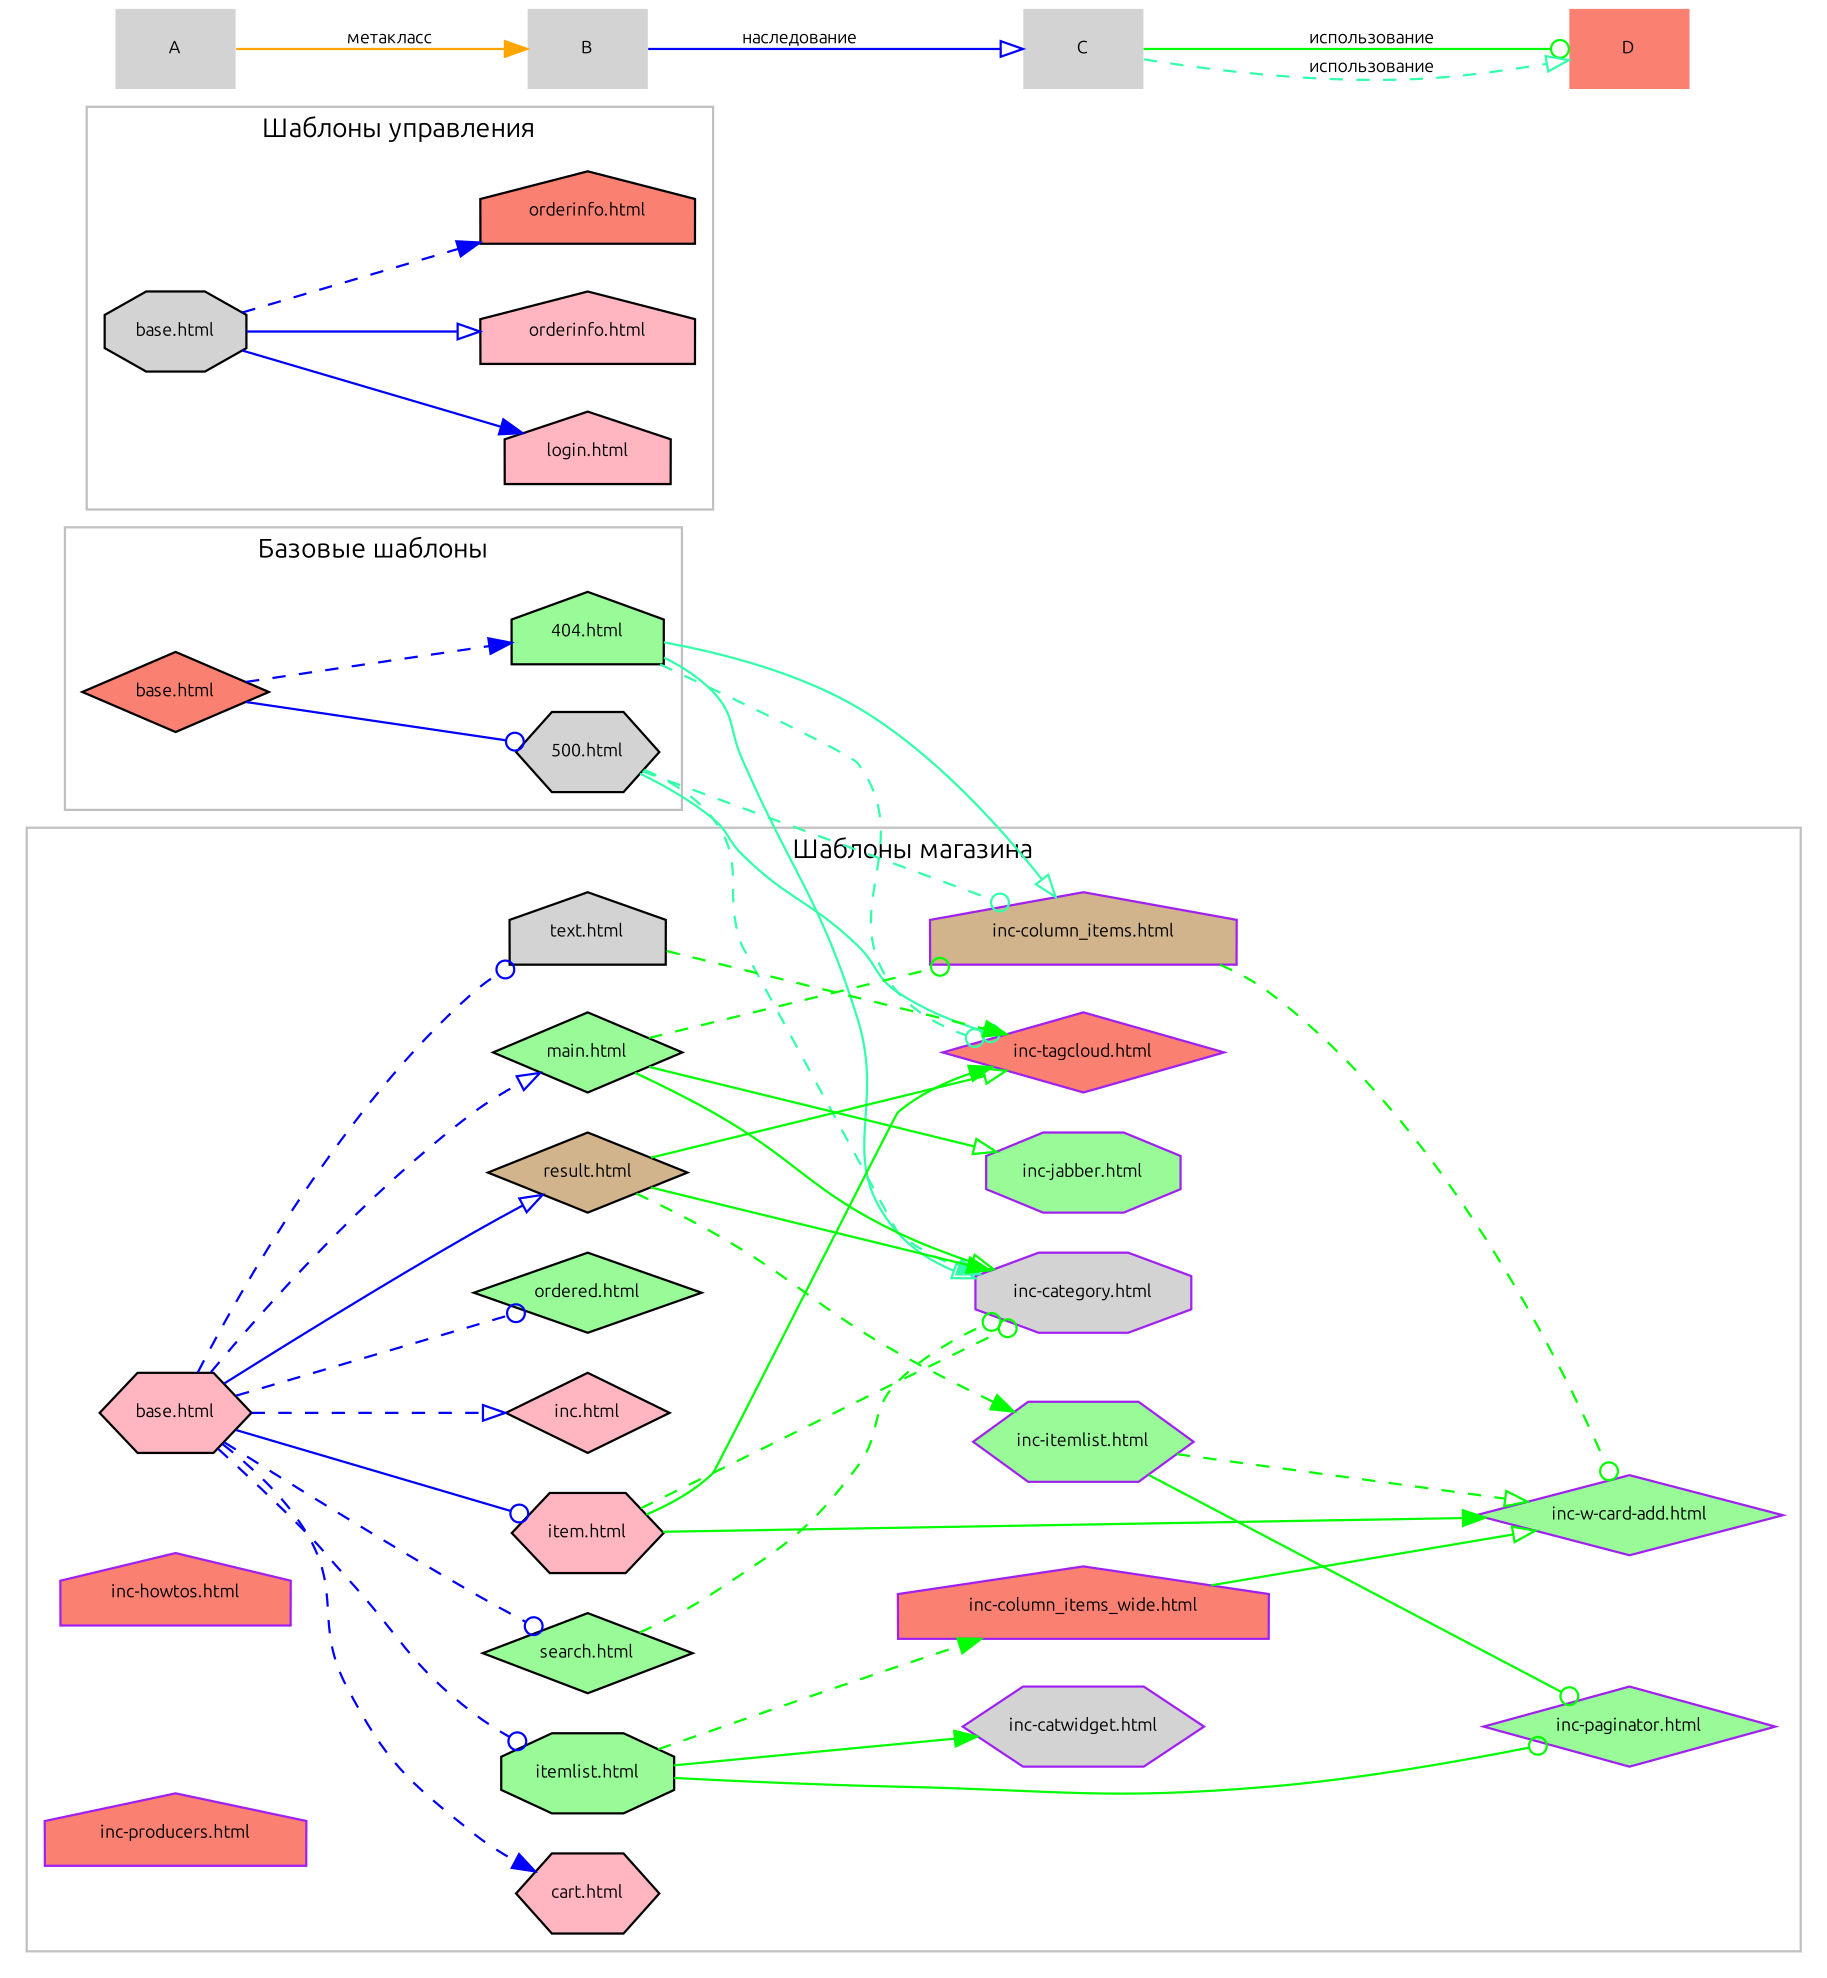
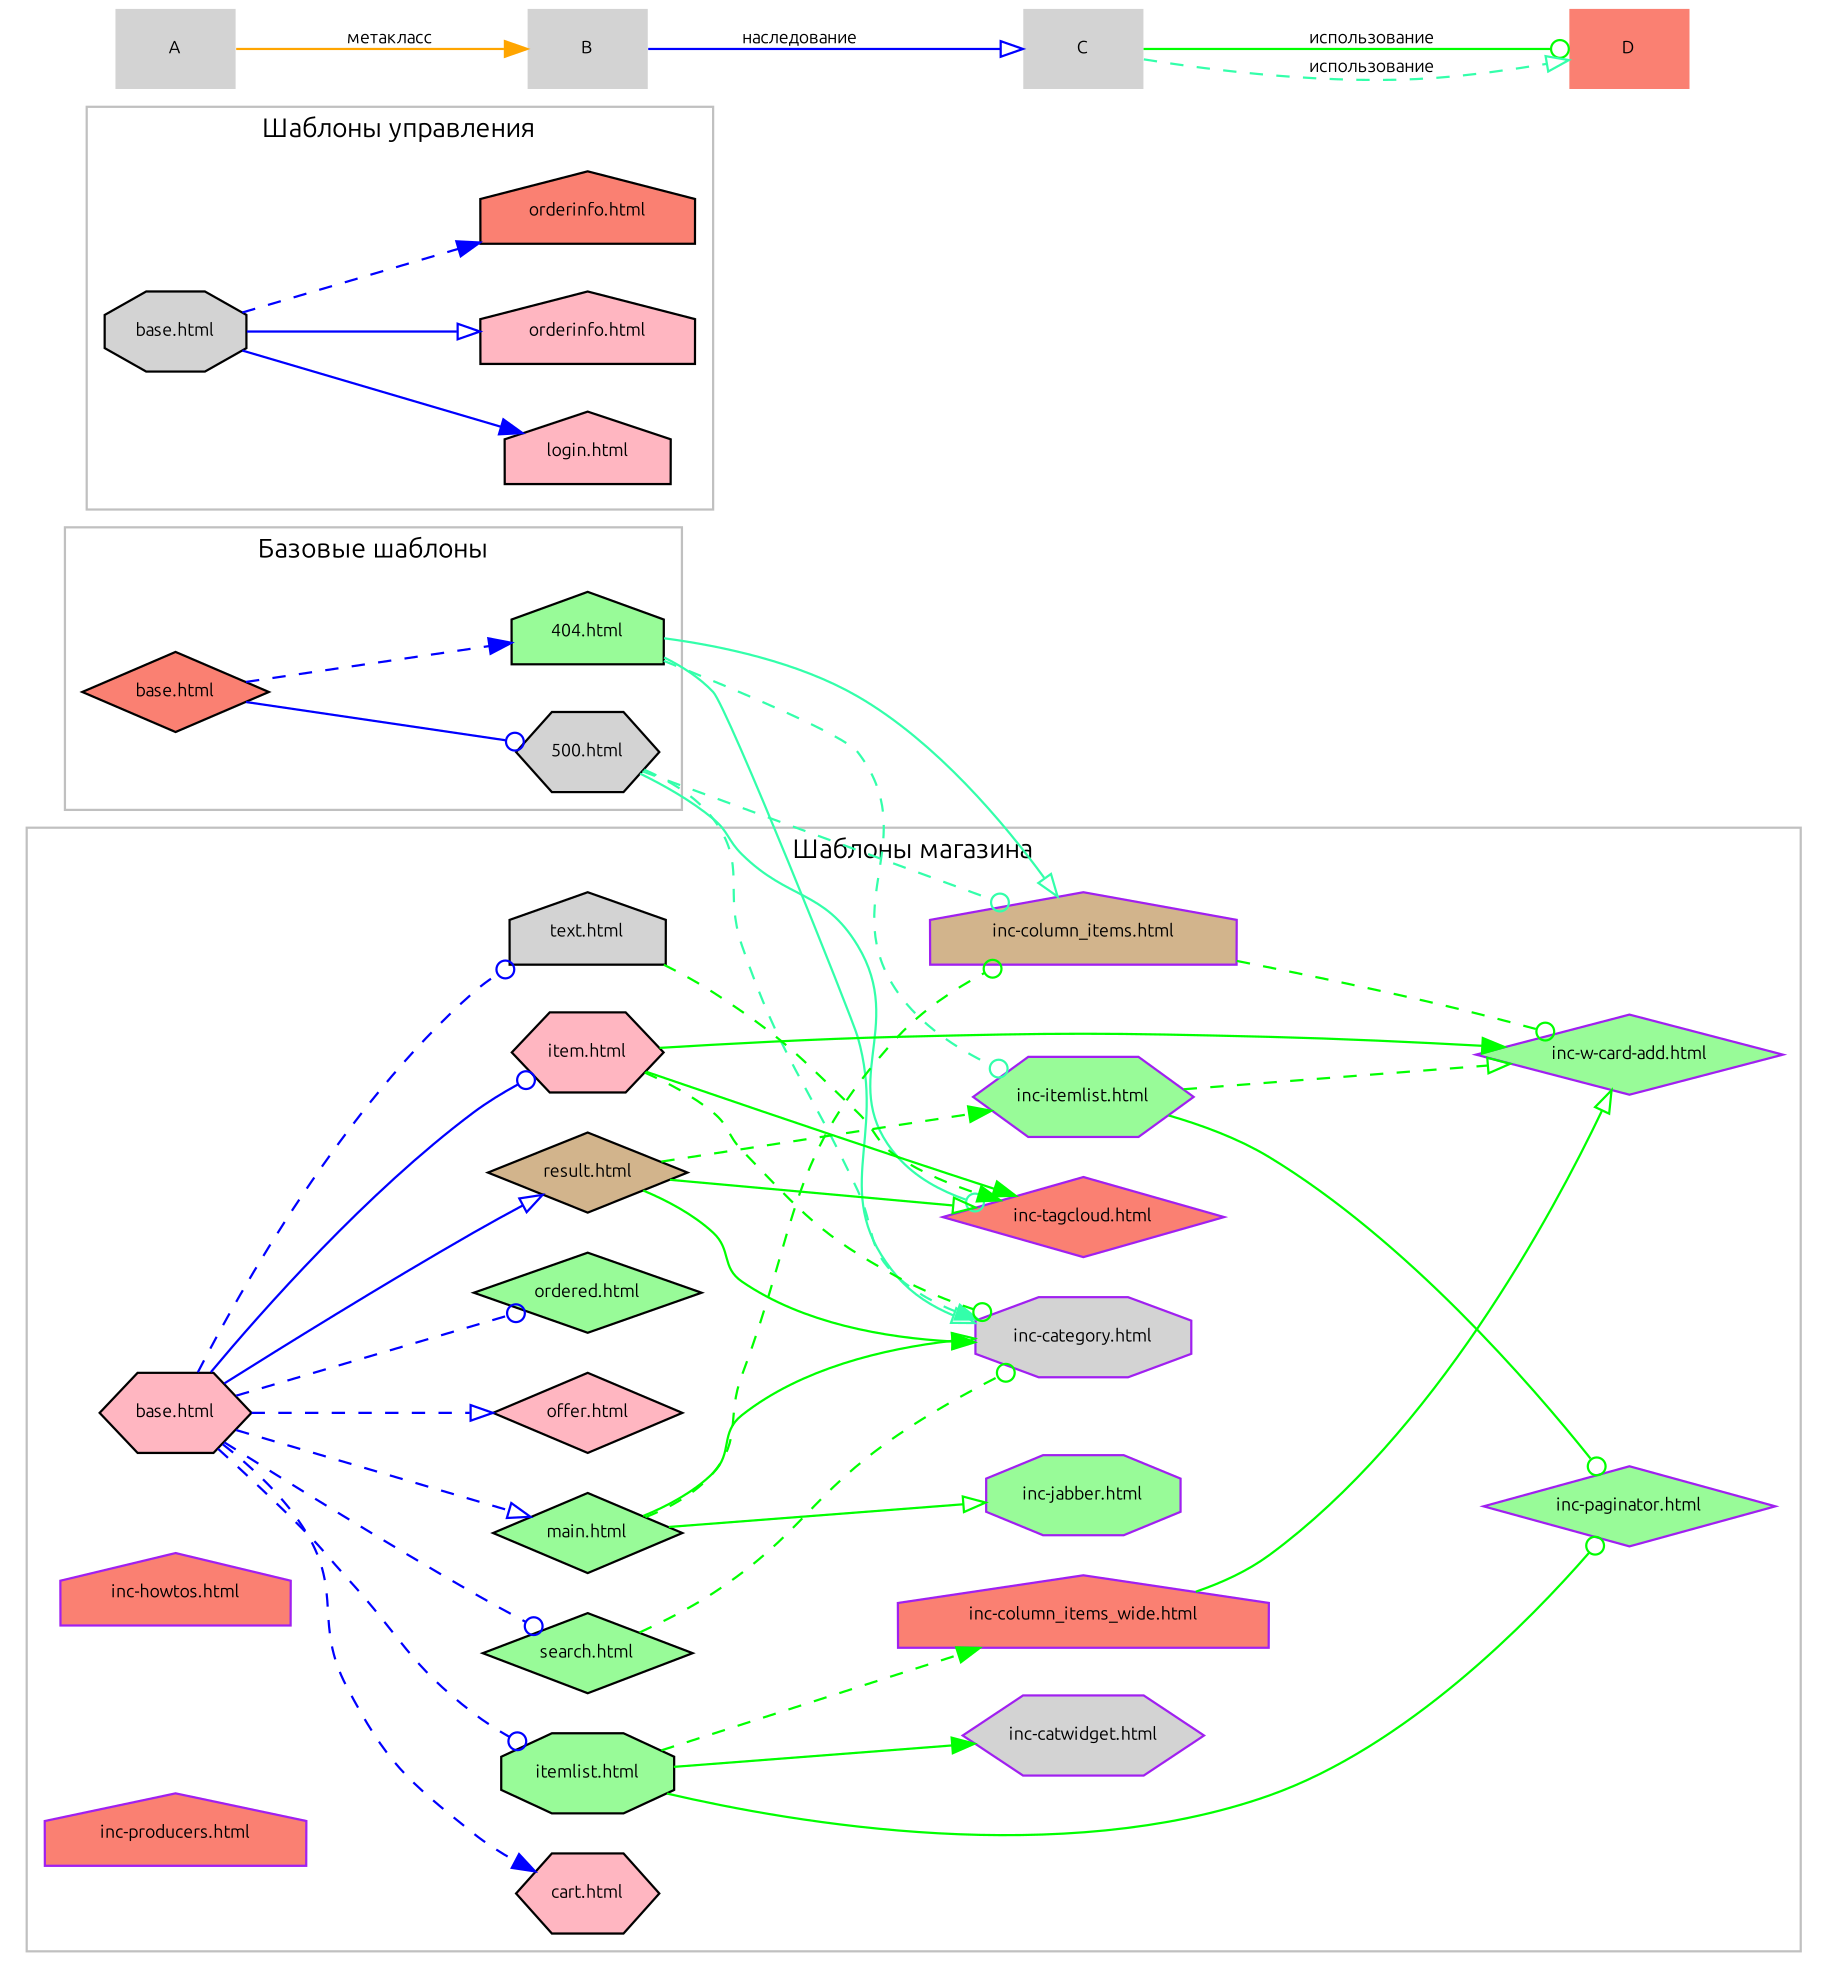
  digraph {
    compound=true
    fontname=Ubuntu
    rankdir=LR
    remincross=true
    node [fillcolor=palegreen fontname=Ubuntu fontsize=8 shape=diamond style=filled]
    edge [arrowhead=odot arrowsize=1 color="#00FF00" fontname=Ubuntu fontsize=8 style=dashed]
    n1 [fillcolor=salmon label="base.html"]
    n2 [label="404.html" shape=house]
    n3 [fillcolor=lightgrey label="500.html" shape=hexagon]
    n4 [fillcolor=lightpink label="base.html" shape=hexagon]
    n5 [fillcolor=lightpink label="cart.html" shape=hexagon]
    n6 [fillcolor=lightpink label="item.html" shape=hexagon]
    n7 [label="itemlist.html" shape=octagon]
    n8 [label="main.html"]
-   n9 [fillcolor=lightpink label="inc.html"]
+   n9 [fillcolor=lightpink label="offer.html"]
    n10 [label="ordered.html"]
    n11 [fillcolor=tan label="result.html"]
    n12 [label="search.html"]
    n13 [fillcolor=lightgrey label="text.html" shape=house]
    n14 [color=purple fillcolor=lightgrey label="inc-category.html" shape=octagon]
    n15 [color=purple fillcolor=lightgrey label="inc-catwidget.html" shape=hexagon]
    n16 [color=purple fillcolor=salmon label="inc-column_items_wide.html" shape=house]
    n17 [color=purple label="inc-w-card-add.html"]
    n18 [color=purple fillcolor=tan label="inc-column_items.html" shape=house]
    n19 [color=purple fillcolor=salmon label="inc-howtos.html" shape=house]
    n20 [color=purple label="inc-itemlist.html" shape=hexagon]
    n21 [color=purple label="inc-paginator.html"]
    n22 [color=purple label="inc-jabber.html" shape=octagon]
    n23 [color=purple fillcolor=salmon label="inc-producers.html" shape=house]
    n24 [color=purple fillcolor=salmon label="inc-tagcloud.html"]
    n25 [fillcolor=lightgrey label="base.html" shape=octagon]
    n26 [fillcolor=lightpink label="login.html" shape=house]
    n27 [fillcolor=lightpink label="orderinfo.html" shape=house]
    n28 [fillcolor=salmon label="orderinfo.html" shape=house]
    A [fillcolor=lightgrey shape=plaintext]
    B [fillcolor=lightgrey shape=plaintext]
    C [fillcolor=lightgrey shape=plaintext]
    D [fillcolor=salmon shape=plaintext]
    subgraph cluster_1 {
      color=gray
      fontsize=12
      label="Базовые шаблоны"
      labelloc=t
      n1
      n2
      n3
    }
    subgraph cluster_2 {
      color=gray
      fontsize=12
      label="Шаблоны магазина"
      labelloc=t
      n4
      n5
      n6
      n7
      n8
      n9
      n10
      n11
      n12
      n13
      n14
      n15
      n16
      n17
      n18
      n19
      n20
      n21
      n22
      n23
      n24
    }
    subgraph cluster_3 {
      color=gray
      fontsize=12
      label="Шаблоны управления"
      labelloc=t
      n25
      n26
      n27
      n28
    }
    n1 -> n2 [arrowhead=normal color=blue]
    n1 -> n3 [color=blue style=solid]
    n2 -> n14 [arrowhead=onormal color="#33FFAA" style=solid]
    n2 -> n18 [arrowhead=onormal color="#33FFAA" style=solid]
-   n2 -> n24 [color="#33FFAA"]
+   n2 -> n20 [color="#33FFAA"]
    n3 -> n14 [arrowhead=normal color="#33FFAA"]
    n3 -> n18 [color="#33FFAA"]
    n3 -> n24 [color="#33FFAA" style=solid]
    n4 -> n5 [arrowhead=normal color=blue]
    n4 -> n6 [color=blue style=solid]
    n4 -> n7 [color=blue]
    n4 -> n8 [arrowhead=onormal color=blue]
    n4 -> n9 [arrowhead=onormal color=blue]
    n4 -> n10 [color=blue]
    n4 -> n11 [arrowhead=onormal color=blue style=solid]
    n4 -> n12 [color=blue]
    n4 -> n13 [color=blue]
    n6 -> n14
    n6 -> n17 [arrowhead=normal style=solid]
    n6 -> n24 [arrowhead=normal style=solid]
    n7 -> n15 [arrowhead=normal style=solid]
    n7 -> n16 [arrowhead=normal]
    n7 -> n21 [style=solid]
    n8 -> n14 [arrowhead=onormal style=solid]
    n8 -> n18
    n8 -> n22 [arrowhead=onormal style=solid]
    n11 -> n14 [arrowhead=normal style=solid]
    n11 -> n20 [arrowhead=normal]
    n11 -> n24 [arrowhead=onormal style=solid]
    n12 -> n14
    n13 -> n24 [arrowhead=normal]
    n16 -> n17 [arrowhead=onormal style=solid]
    n18 -> n17
    n20 -> n17 [arrowhead=onormal]
    n20 -> n21 [style=solid]
    n25 -> n26 [arrowhead=normal color=blue style=solid]
    n25 -> n27 [arrowhead=onormal color=blue style=solid]
    n25 -> n28 [arrowhead=normal color=blue]
    A -> B [arrowhead=normal color=orange label="метакласс" style=solid]
    B -> C [arrowhead=onormal color=blue label="наследование" style=solid]
    C -> D [color=green label="использование" style=solid]
    C -> D [arrowhead=onormal color="#33FFAA" label="использование"]
  }
